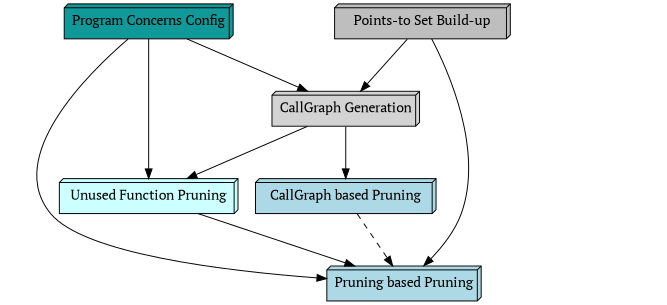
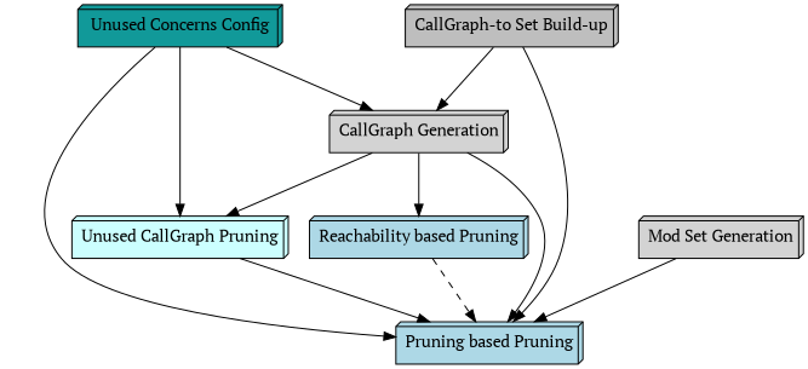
  digraph {
    fontname="PT Serif"
    fontsize=20
    labelloc=b
    ranksep=0.75
    splines=true
    node [fillcolor="#add8e6" fontname="PT Serif" shape=box3d style=filled]
    edge [fontname="PT Serif"]
-   n1 [fillcolor="#119999" label="Program Concerns Config"]
-   n2 [fillcolor="#ccffff" label="Unused Function Pruning"]
-   n3 [color=black label="CallGraph based Pruning"]
+   n1 [fillcolor="#119999" label="Unused Concerns Config"]
+   n2 [fillcolor="#ccffff" label="Unused CallGraph Pruning"]
+   n3 [color=black label="Reachability based Pruning"]
    n4 [color=black label="Pruning based Pruning"]
-   n5 [fillcolor="#bebebe" label="Points-to Set Build-up"]
+   n5 [fillcolor="#bebebe" label="CallGraph-to Set Build-up"]
+   n6 [fillcolor="#d3d3d3" label="Mod Set Generation"]
    n7 [fillcolor="#d3d3d3" label="CallGraph Generation"]
    subgraph sub_1 {
      n1
      n2
      n3
      n4
      n5
+     n6
      n7
    }
    n1 -> n2
    n1 -> n4
    n1 -> n7
    n2 -> n4
    n3 -> n4 [style=dashed]
    n5 -> n4
    n5 -> n7
+   n6 -> n4
    n7 -> n2
    n7 -> n3
+   n7 -> n4
  }
